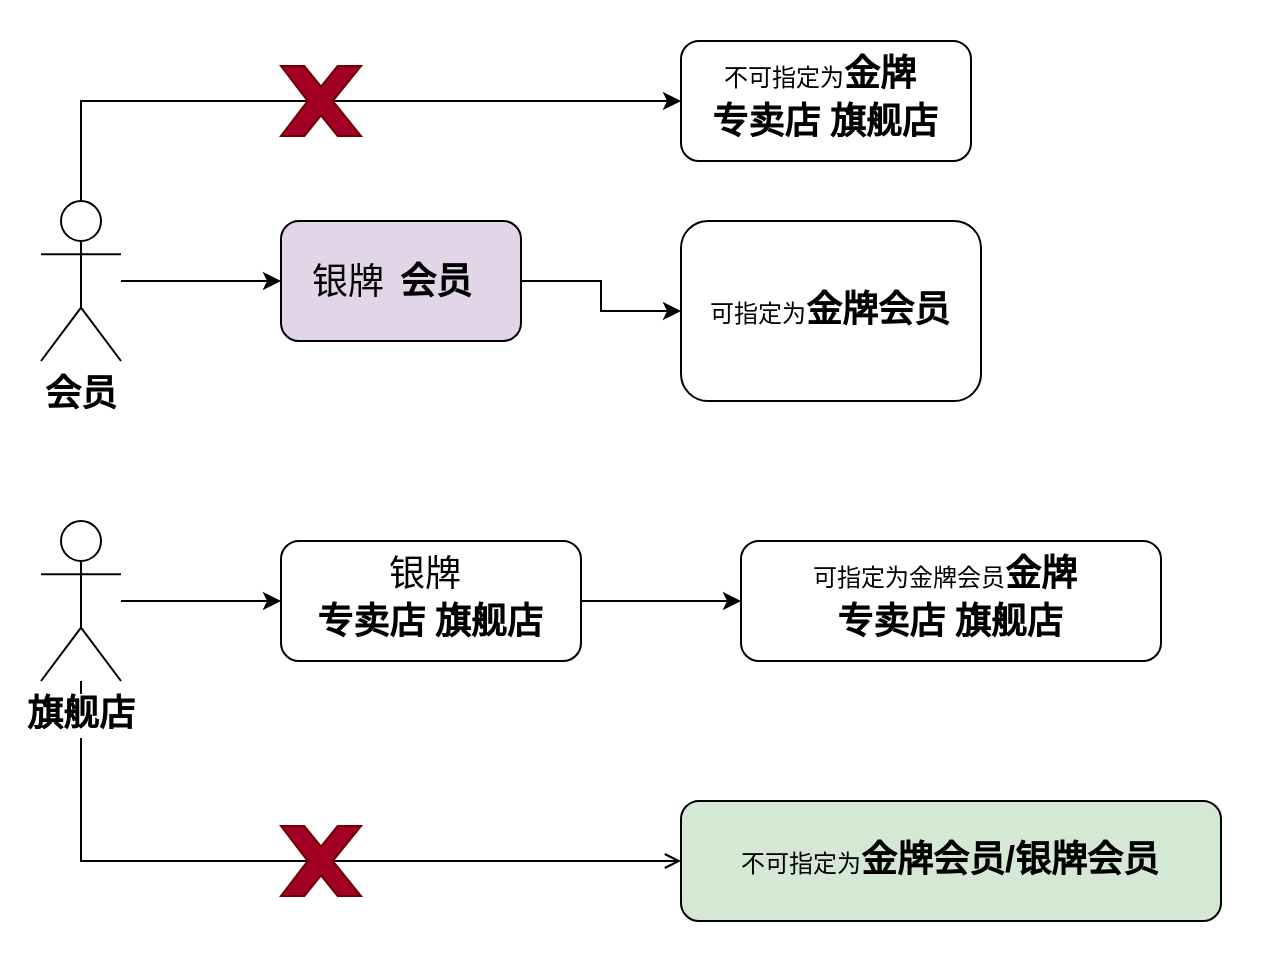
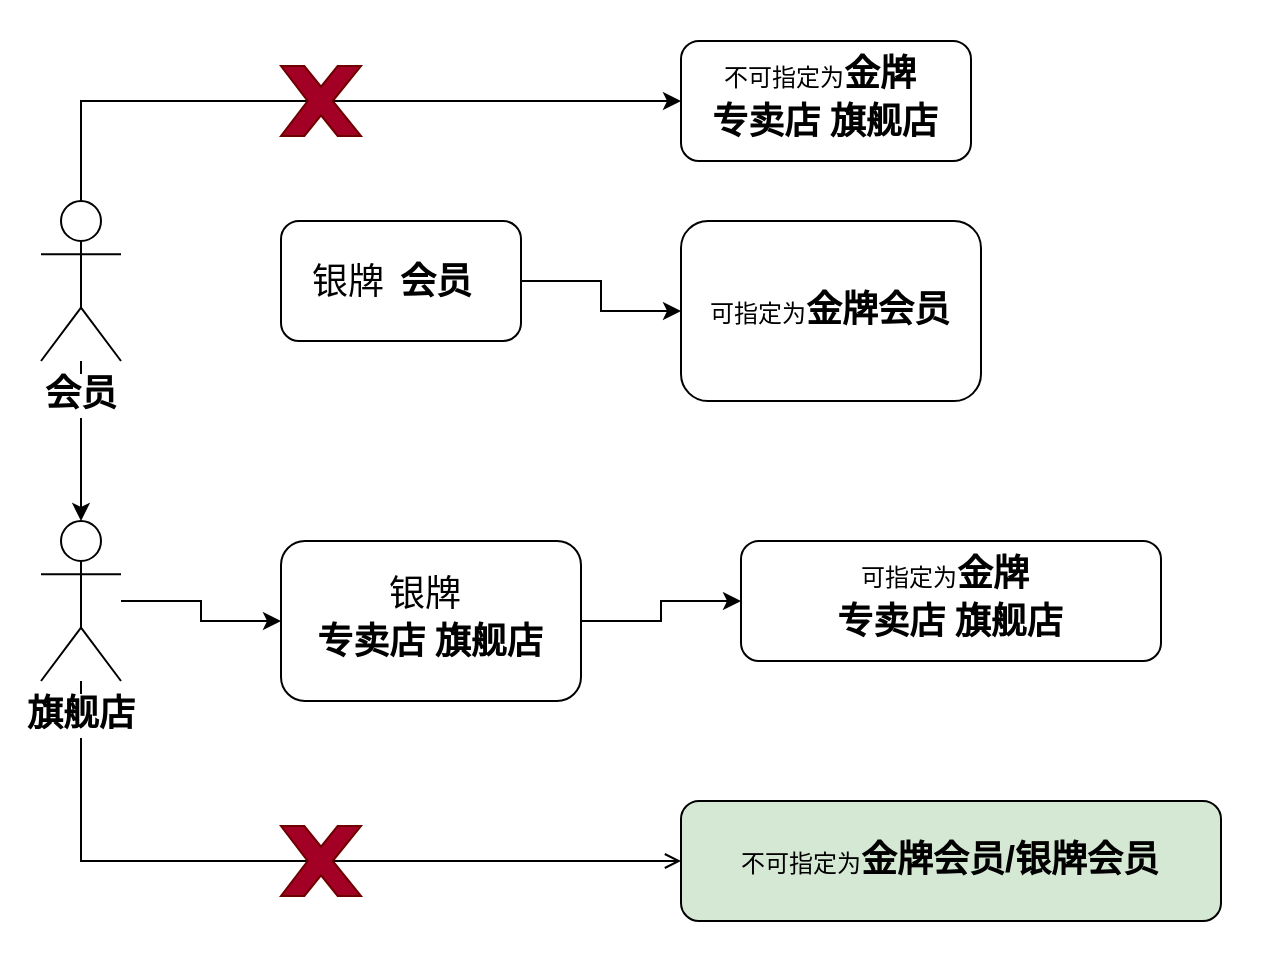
  <mxCell id="0" />
  <mxCell id="1" parent="0" />
- <mxCell id="2" value="" style="edgeStyle=orthogonalEdgeStyle;rounded=0;orthogonalLoop=1;jettySize=auto;html=1;" edge="1" parent="1" source="4" target="9"><mxGeometry relative="1" as="geometry" /></mxCell>
+ <mxCell id="2" value="" style="edgeStyle=orthogonalEdgeStyle;rounded=0;orthogonalLoop=1;jettySize=auto;html=1;" edge="1" parent="1" source="4" target="7"><mxGeometry relative="1" as="geometry" /></mxCell>
  <mxCell id="3" style="edgeStyle=orthogonalEdgeStyle;rounded=0;orthogonalLoop=1;jettySize=auto;html=1;exitX=0.5;exitY=0;exitDx=0;exitDy=0;exitPerimeter=0;entryX=0;entryY=0.5;entryDx=0;entryDy=0;" edge="1" parent="1" source="4" target="14"><mxGeometry relative="1" as="geometry" /></mxCell>
  <mxCell id="4" value="&lt;b&gt;&lt;font style=&quot;font-size: 18px&quot;&gt;会员&lt;/font&gt;&lt;/b&gt;" style="shape=umlActor;verticalLabelPosition=bottom;labelBackgroundColor=#ffffff;verticalAlign=top;html=1;outlineConnect=0;" vertex="1" parent="1"><mxGeometry x="20" y="100" width="40" height="80" as="geometry" /></mxCell>
  <mxCell id="5" value="" style="edgeStyle=orthogonalEdgeStyle;rounded=0;orthogonalLoop=1;jettySize=auto;html=1;" edge="1" parent="1" source="7" target="12"><mxGeometry relative="1" as="geometry" /></mxCell>
  <mxCell id="6" style="edgeStyle=orthogonalEdgeStyle;rounded=0;orthogonalLoop=1;jettySize=auto;html=1;entryX=0;entryY=0.5;entryDx=0;entryDy=0;endArrow=open;" edge="1" parent="1" source="7" target="16"><mxGeometry relative="1" as="geometry"><mxPoint x="40" y="350" as="sourcePoint" /><Array as="points"><mxPoint x="40" y="430" /></Array></mxGeometry></mxCell>
  <mxCell id="7" value="&lt;b&gt;&lt;font style=&quot;font-size: 18px&quot;&gt;旗舰店&lt;/font&gt;&lt;/b&gt;" style="shape=umlActor;verticalLabelPosition=bottom;labelBackgroundColor=#ffffff;verticalAlign=top;html=1;outlineConnect=0;" vertex="1" parent="1"><mxGeometry x="20" y="260" width="40" height="80" as="geometry" /></mxCell>
  <mxCell id="8" value="" style="edgeStyle=orthogonalEdgeStyle;rounded=0;orthogonalLoop=1;jettySize=auto;html=1;" edge="1" parent="1" source="9" target="10"><mxGeometry relative="1" as="geometry" /></mxCell>
- <mxCell id="9" value="&lt;font style=&quot;font-size: 18px&quot;&gt;&lt;span&gt;银牌&lt;/span&gt;&lt;span class=&quot;label label-primary&quot; style=&quot;box-sizing: border-box ; list-style: none ; display: inline-block ; padding: 3px 8px ; font-weight: 600 ; line-height: 1 ; vertical-align: baseline ; border-radius: 2px ; font-family: &amp;#34;open sans&amp;#34; ; text-shadow: none ; margin-bottom: 2px&quot;&gt;会员&lt;/span&gt;&lt;/font&gt;" style="rounded=1;whiteSpace=wrap;html=1;fillColor=#e1d5e7;" vertex="1" parent="1"><mxGeometry x="140" y="110" width="120" height="60" as="geometry" /></mxCell>
+ <mxCell id="9" value="&lt;font style=&quot;font-size: 18px&quot;&gt;&lt;span&gt;银牌&lt;/span&gt;&lt;span class=&quot;label label-primary&quot; style=&quot;box-sizing: border-box ; list-style: none ; display: inline-block ; padding: 3px 8px ; font-weight: 600 ; line-height: 1 ; vertical-align: baseline ; border-radius: 2px ; font-family: &amp;#34;open sans&amp;#34; ; text-shadow: none ; margin-bottom: 2px&quot;&gt;会员&lt;/span&gt;&lt;/font&gt;" style="rounded=1;whiteSpace=wrap;html=1;" vertex="1" parent="1"><mxGeometry x="140" y="110" width="120" height="60" as="geometry" /></mxCell>
  <mxCell id="10" value="可指定为&lt;font style=&quot;font-size: 18px&quot;&gt;&lt;b&gt;金牌会员&lt;/b&gt;&lt;/font&gt;" style="rounded=1;whiteSpace=wrap;html=1;" vertex="1" parent="1"><mxGeometry x="340" y="110" width="150" height="90" as="geometry" /></mxCell>
  <mxCell id="11" value="" style="edgeStyle=orthogonalEdgeStyle;rounded=0;orthogonalLoop=1;jettySize=auto;html=1;" edge="1" parent="1" source="12" target="13"><mxGeometry relative="1" as="geometry" /></mxCell>
- <mxCell id="12" value="&lt;font style=&quot;font-size: 18px&quot;&gt;&lt;span&gt;银牌&amp;nbsp;&lt;/span&gt;&lt;span class=&quot;label label-primary&quot; style=&quot;box-sizing: border-box ; list-style: none ; display: inline-block ; padding: 3px 8px ; font-weight: 600 ; line-height: 1 ; vertical-align: baseline ; border-radius: 2px ; font-family: &amp;#34;open sans&amp;#34; ; text-shadow: none ; margin-bottom: 2px&quot;&gt;专卖店 旗舰店&lt;/span&gt;&lt;/font&gt;" style="rounded=1;whiteSpace=wrap;html=1;" vertex="1" parent="1"><mxGeometry x="140" y="270" width="150" height="60" as="geometry" /></mxCell>
- <mxCell id="13" value="可指定为金牌会员&lt;font style=&quot;font-size: 18px&quot;&gt;&lt;b&gt;&lt;span&gt;金牌&amp;nbsp;&lt;/span&gt;&lt;span class=&quot;label label-primary&quot; style=&quot;box-sizing: border-box ; list-style: none ; display: inline-block ; padding: 3px 8px ; line-height: 1 ; vertical-align: baseline ; border-radius: 2px ; font-family: &amp;#34;open sans&amp;#34; ; text-shadow: none ; margin-bottom: 2px&quot;&gt;专卖店 旗舰店&lt;/span&gt;&lt;/b&gt;&lt;/font&gt;" style="rounded=1;whiteSpace=wrap;html=1;" vertex="1" parent="1"><mxGeometry x="370" y="270" width="210" height="60" as="geometry" /></mxCell>
+ <mxCell id="12" value="&lt;font style=&quot;font-size: 18px&quot;&gt;&lt;span&gt;银牌&amp;nbsp;&lt;/span&gt;&lt;span class=&quot;label label-primary&quot; style=&quot;box-sizing: border-box ; list-style: none ; display: inline-block ; padding: 3px 8px ; font-weight: 600 ; line-height: 1 ; vertical-align: baseline ; border-radius: 2px ; font-family: &amp;#34;open sans&amp;#34; ; text-shadow: none ; margin-bottom: 2px&quot;&gt;专卖店 旗舰店&lt;/span&gt;&lt;/font&gt;" style="rounded=1;whiteSpace=wrap;html=1;" vertex="1" parent="1"><mxGeometry x="140" y="270" width="150" height="80" as="geometry" /></mxCell>
+ <mxCell id="13" value="可指定为&lt;font style=&quot;font-size: 18px&quot;&gt;&lt;b&gt;&lt;span&gt;金牌&amp;nbsp;&lt;/span&gt;&lt;span class=&quot;label label-primary&quot; style=&quot;box-sizing: border-box ; list-style: none ; display: inline-block ; padding: 3px 8px ; line-height: 1 ; vertical-align: baseline ; border-radius: 2px ; font-family: &amp;#34;open sans&amp;#34; ; text-shadow: none ; margin-bottom: 2px&quot;&gt;专卖店 旗舰店&lt;/span&gt;&lt;/b&gt;&lt;/font&gt;" style="rounded=1;whiteSpace=wrap;html=1;" vertex="1" parent="1"><mxGeometry x="370" y="270" width="210" height="60" as="geometry" /></mxCell>
  <mxCell id="14" value="不可指定为&lt;font style=&quot;font-size: 18px&quot;&gt;&lt;b&gt;&lt;span&gt;金牌&amp;nbsp;&lt;/span&gt;&lt;span class=&quot;label label-primary&quot; style=&quot;box-sizing: border-box ; list-style: none ; display: inline-block ; padding: 3px 8px ; line-height: 1 ; vertical-align: baseline ; border-radius: 2px ; font-family: &amp;#34;open sans&amp;#34; ; text-shadow: none ; margin-bottom: 2px&quot;&gt;专卖店 旗舰店&lt;/span&gt;&lt;/b&gt;&lt;/font&gt;" style="rounded=1;whiteSpace=wrap;html=1;" vertex="1" parent="1"><mxGeometry x="340" y="20" width="145" height="60" as="geometry" /></mxCell>
  <mxCell id="15" value="" style="verticalLabelPosition=bottom;verticalAlign=top;html=1;shape=mxgraph.basic.x;fillColor=#a20025;strokeColor=#6F0000;fontColor=#ffffff;" vertex="1" parent="1"><mxGeometry x="140" y="32.5" width="40" height="35" as="geometry" /></mxCell>
  <mxCell id="16" value="不可指定为&lt;b style=&quot;font-size: 18px&quot;&gt;金牌会员/&lt;/b&gt;&lt;span style=&quot;font-size: 18px&quot;&gt;&lt;b&gt;银牌&lt;/b&gt;&lt;font face=&quot;open sans&quot;&gt;&lt;b&gt;会员&lt;/b&gt;&lt;/font&gt;&lt;/span&gt;" style="rounded=1;whiteSpace=wrap;html=1;fillColor=#d5e8d4;" vertex="1" parent="1"><mxGeometry x="340" y="400" width="270" height="60" as="geometry" /></mxCell>
  <mxCell id="17" value="" style="verticalLabelPosition=bottom;verticalAlign=top;html=1;shape=mxgraph.basic.x;fillColor=#a20025;strokeColor=#6F0000;fontColor=#ffffff;" vertex="1" parent="1"><mxGeometry x="140" y="412.5" width="40" height="35" as="geometry" /></mxCell>
